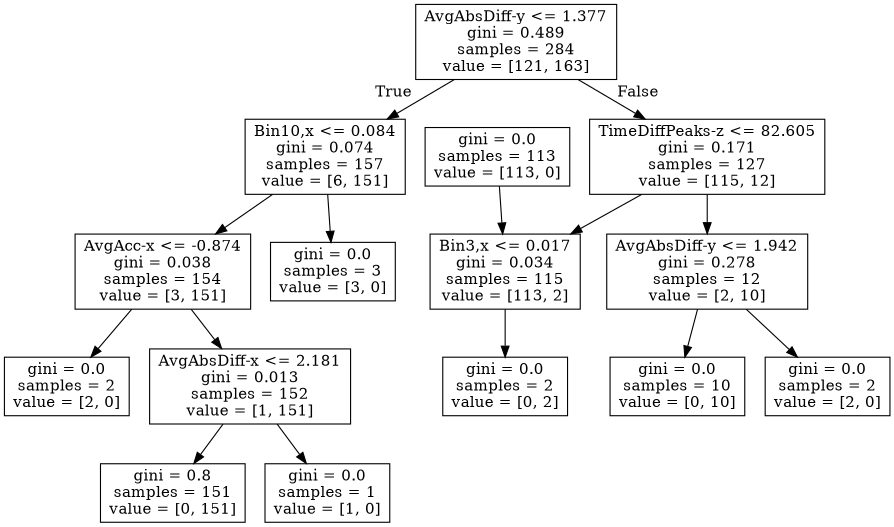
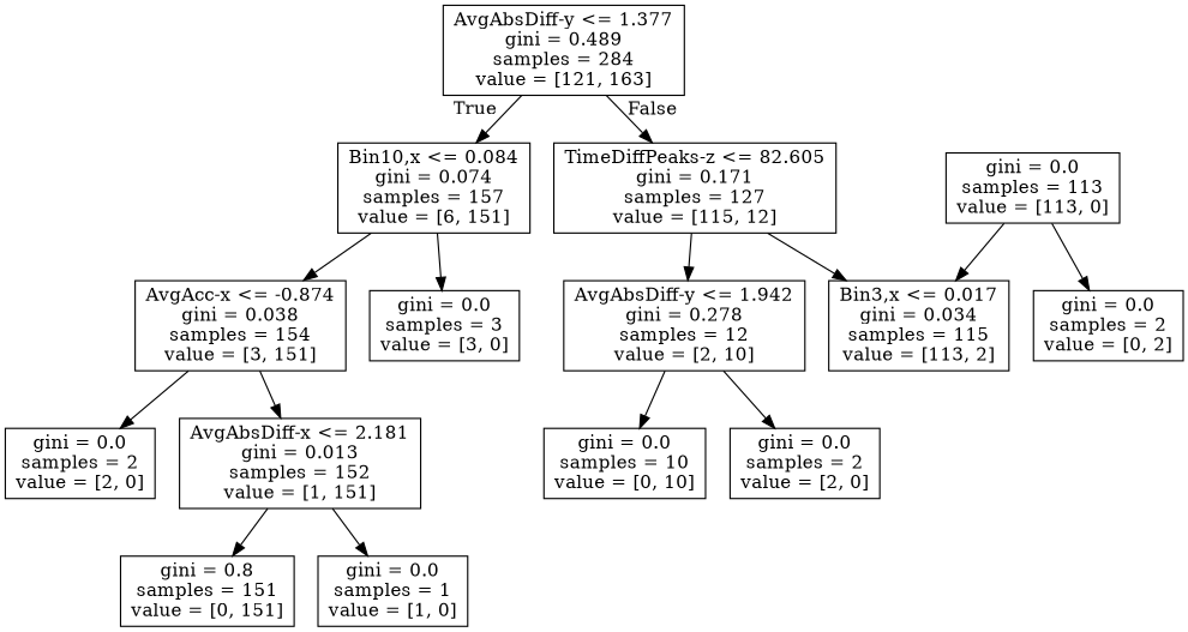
  digraph {
    node [shape=box]
    n1 [label="AvgAbsDiff-y <= 1.377\ngini = 0.489\nsamples = 284\nvalue = [121, 163]"]
    n2 [label="Bin10,x <= 0.084\ngini = 0.074\nsamples = 157\nvalue = [6, 151]"]
    n3 [label="TimeDiffPeaks-z <= 82.605\ngini = 0.171\nsamples = 127\nvalue = [115, 12]"]
    n4 [label="AvgAcc-x <= -0.874\ngini = 0.038\nsamples = 154\nvalue = [3, 151]"]
    n5 [label="gini = 0.0\nsamples = 3\nvalue = [3, 0]"]
    n6 [label="Bin3,x <= 0.017\ngini = 0.034\nsamples = 115\nvalue = [113, 2]"]
    n7 [label="AvgAbsDiff-y <= 1.942\ngini = 0.278\nsamples = 12\nvalue = [2, 10]"]
    n8 [label="gini = 0.0\nsamples = 2\nvalue = [2, 0]"]
    n9 [label="AvgAbsDiff-x <= 2.181\ngini = 0.013\nsamples = 152\nvalue = [1, 151]"]
    n10 [label="gini = 0.8\nsamples = 151\nvalue = [0, 151]"]
    n11 [label="gini = 0.0\nsamples = 1\nvalue = [1, 0]"]
    n12 [label="gini = 0.0\nsamples = 2\nvalue = [0, 2]"]
    n13 [label="gini = 0.0\nsamples = 10\nvalue = [0, 10]"]
    n14 [label="gini = 0.0\nsamples = 2\nvalue = [2, 0]"]
    n15 [label="gini = 0.0\nsamples = 113\nvalue = [113, 0]"]
    n1 -> n2 [headlabel=True labelangle=45 labeldistance=2.5]
    n1 -> n3 [headlabel=False labelangle=-45 labeldistance=2.5]
    n2 -> n4
    n2 -> n5
    n3 -> n6
    n3 -> n7
    n4 -> n8
    n4 -> n9
-   n6 -> n12
+   n15 -> n12
    n7 -> n13
    n7 -> n14
    n9 -> n10
    n9 -> n11
    n15 -> n6
  }
